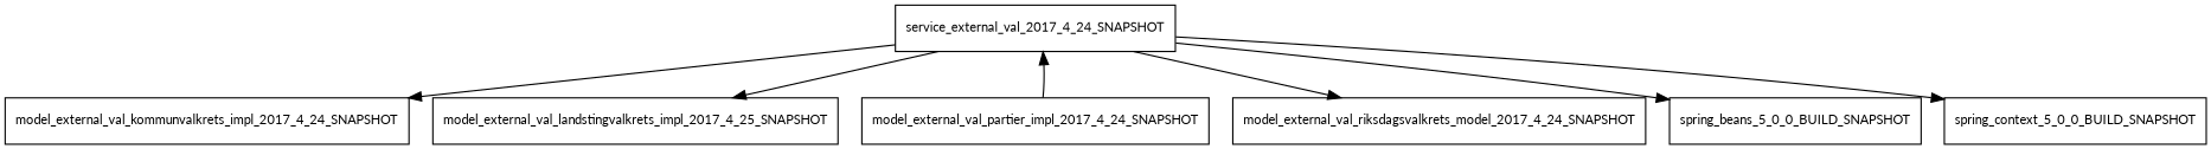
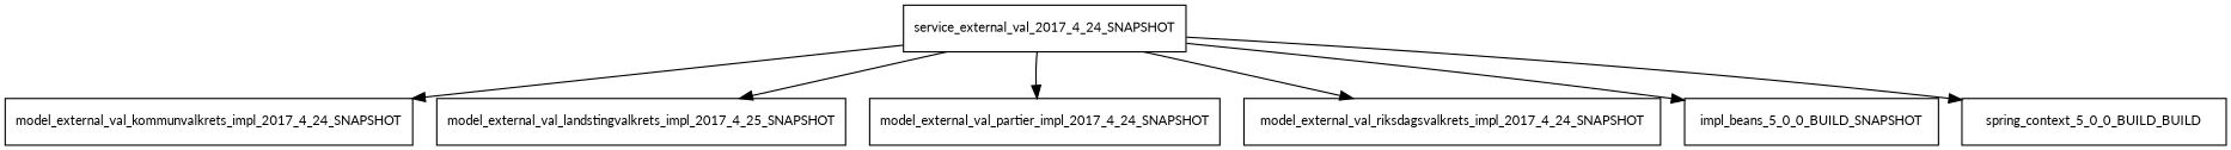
  digraph {
    fontname=Lato
    node [fontname=Lato fontsize=10.0 shape=box]
    edge [fontname=Lato]
    service_external_val_2017_4_24_SNAPSHOT
    model_external_val_kommunvalkrets_impl_2017_4_24_SNAPSHOT
    n3 [label=model_external_val_landstingvalkrets_impl_2017_4_25_SNAPSHOT]
    model_external_val_partier_impl_2017_4_24_SNAPSHOT
-   model_external_val_riksdagsvalkrets_impl_2017_4_24_SNAPSHOT [label=model_external_val_riksdagsvalkrets_model_2017_4_24_SNAPSHOT]
-   spring_beans_5_0_0_BUILD_SNAPSHOT
-   spring_context_5_0_0_BUILD_SNAPSHOT
+   model_external_val_riksdagsvalkrets_impl_2017_4_24_SNAPSHOT
+   spring_beans_5_0_0_BUILD_SNAPSHOT [label=impl_beans_5_0_0_BUILD_SNAPSHOT]
+   spring_context_5_0_0_BUILD_SNAPSHOT [label=spring_context_5_0_0_BUILD_BUILD]
    service_external_val_2017_4_24_SNAPSHOT -> model_external_val_kommunvalkrets_impl_2017_4_24_SNAPSHOT
    service_external_val_2017_4_24_SNAPSHOT -> n3
-   model_external_val_partier_impl_2017_4_24_SNAPSHOT -> service_external_val_2017_4_24_SNAPSHOT
+   service_external_val_2017_4_24_SNAPSHOT -> model_external_val_partier_impl_2017_4_24_SNAPSHOT
    service_external_val_2017_4_24_SNAPSHOT -> model_external_val_riksdagsvalkrets_impl_2017_4_24_SNAPSHOT
    service_external_val_2017_4_24_SNAPSHOT -> spring_beans_5_0_0_BUILD_SNAPSHOT
    service_external_val_2017_4_24_SNAPSHOT -> spring_context_5_0_0_BUILD_SNAPSHOT
  }
